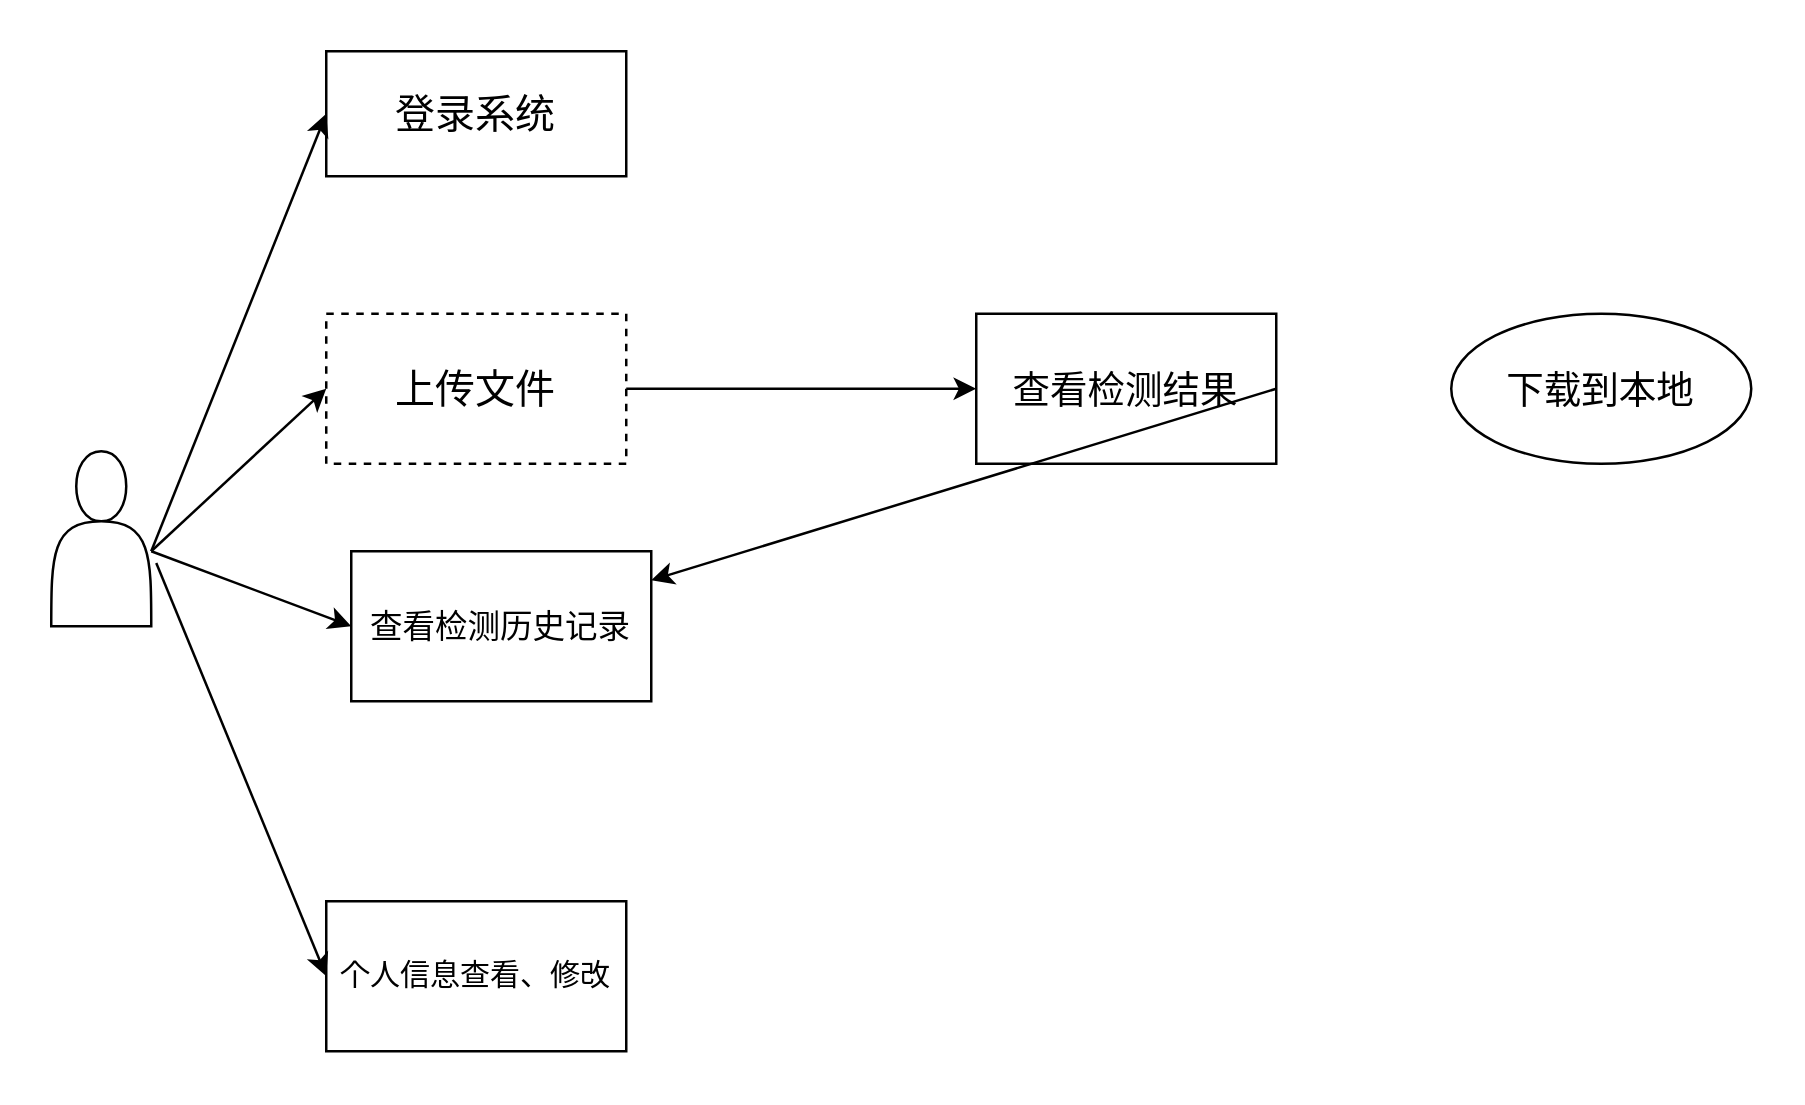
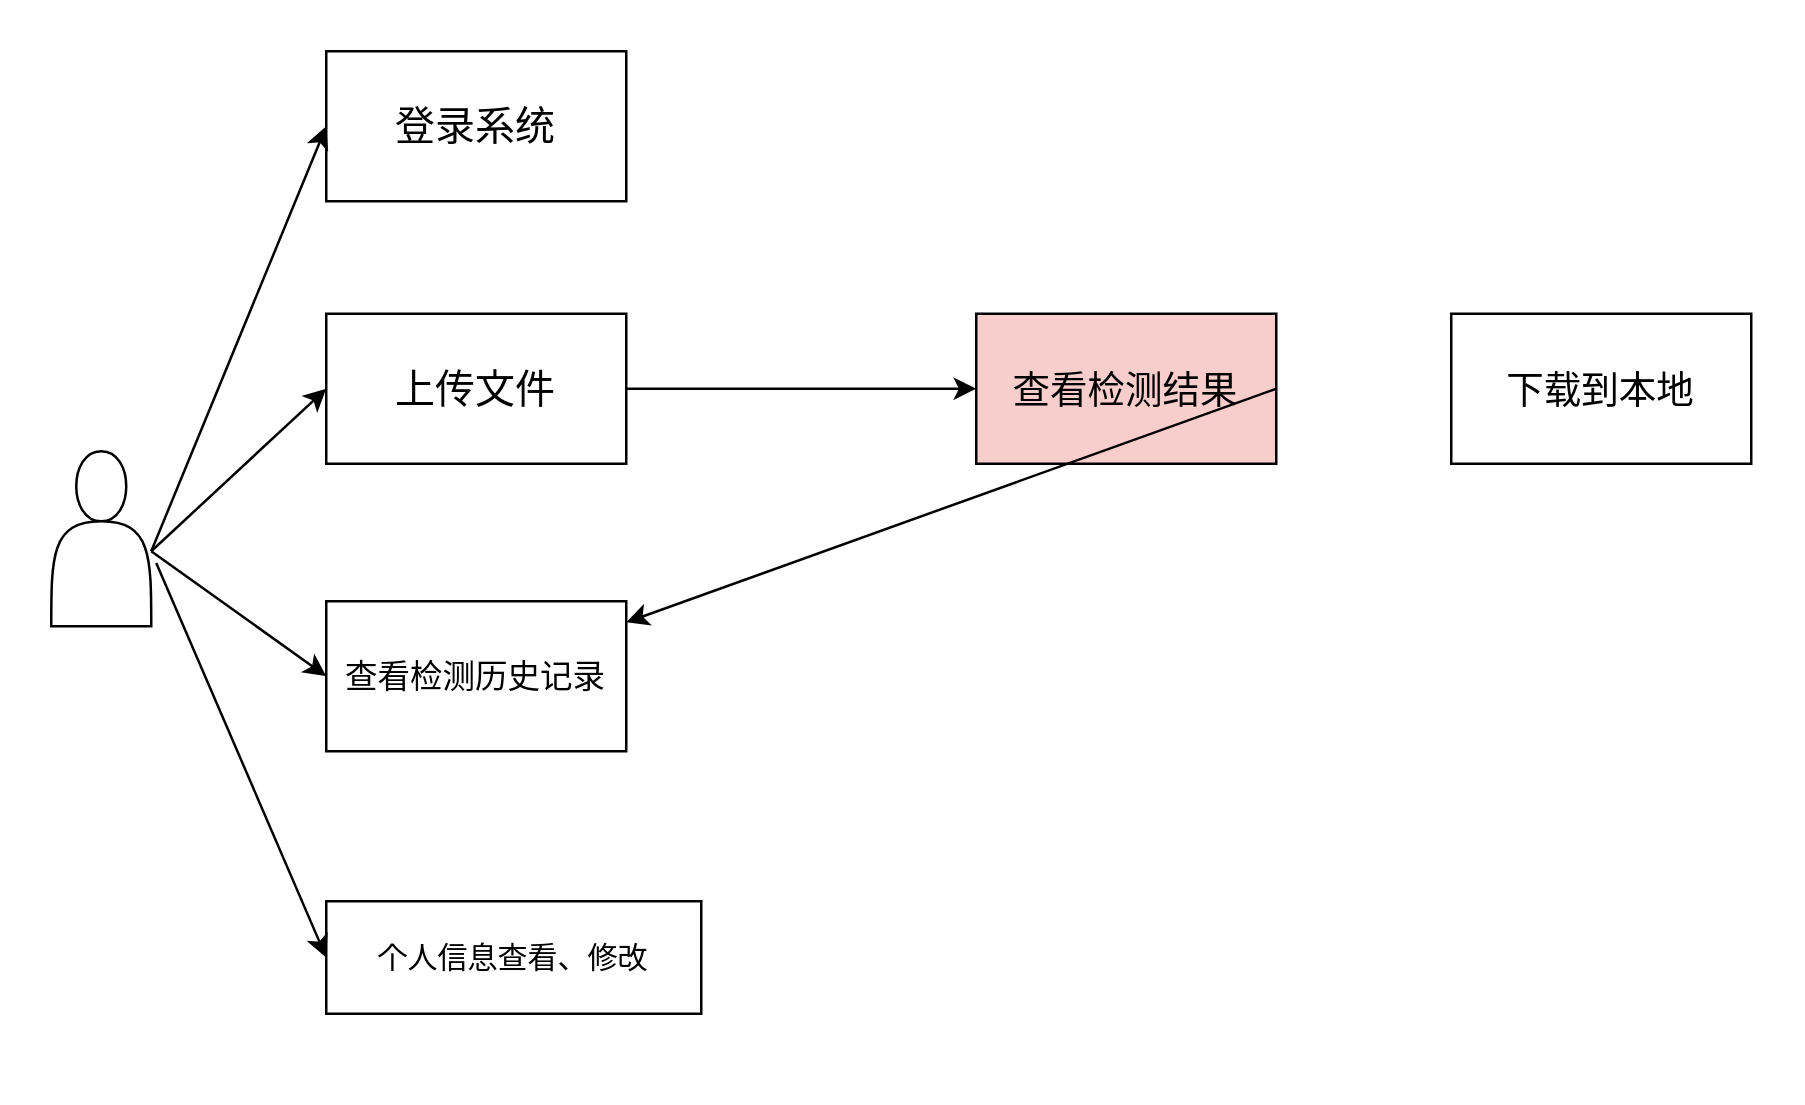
  <mxCell id="0" />
  <mxCell id="1" parent="0" />
  <mxCell id="2" value="" style="shape=actor;whiteSpace=wrap;html=1;" parent="1" vertex="1"><mxGeometry x="20" y="180" width="40" height="70" as="geometry" /></mxCell>
- <mxCell id="3" value="登录系统" style="rounded=0;whiteSpace=wrap;html=1;fontSize=16;" parent="1" vertex="1"><mxGeometry x="130" y="20" width="120" height="50" as="geometry" /></mxCell>
- <mxCell id="4" value="上传文件" style="rounded=0;whiteSpace=wrap;html=1;fontSize=16;dashed=1;" parent="1" vertex="1"><mxGeometry x="130" y="125" width="120" height="60" as="geometry" /></mxCell>
- <mxCell id="5" value="查看检测历史记录" style="rounded=0;whiteSpace=wrap;html=1;fontSize=13;" parent="1" vertex="1"><mxGeometry x="140" y="220" width="120" height="60" as="geometry" /></mxCell>
- <mxCell id="6" value="个人信息查看、修改" style="rounded=0;whiteSpace=wrap;html=1;fontSize=12;" parent="1" vertex="1"><mxGeometry x="130" y="360" width="120" height="60" as="geometry" /></mxCell>
+ <mxCell id="3" value="登录系统" style="rounded=0;whiteSpace=wrap;html=1;fontSize=16;" parent="1" vertex="1"><mxGeometry x="130" y="20" width="120" height="60" as="geometry" /></mxCell>
+ <mxCell id="4" value="上传文件" style="rounded=0;whiteSpace=wrap;html=1;fontSize=16;" parent="1" vertex="1"><mxGeometry x="130" y="125" width="120" height="60" as="geometry" /></mxCell>
+ <mxCell id="5" value="查看检测历史记录" style="rounded=0;whiteSpace=wrap;html=1;fontSize=13;" parent="1" vertex="1"><mxGeometry x="130" y="240" width="120" height="60" as="geometry" /></mxCell>
+ <mxCell id="6" value="个人信息查看、修改" style="rounded=0;whiteSpace=wrap;html=1;fontSize=12;" parent="1" vertex="1"><mxGeometry x="130" y="360" width="150" height="45" as="geometry" /></mxCell>
  <mxCell id="7" value="" style="endArrow=classic;html=1;exitX=1;exitY=0.5;exitDx=0;exitDy=0;" parent="1" source="4" edge="1"><mxGeometry width="50" height="50" relative="1" as="geometry"><mxPoint x="350" y="220" as="sourcePoint" /><mxPoint x="390" y="155" as="targetPoint" /></mxGeometry></mxCell>
- <mxCell id="8" value="查看检测结果" style="rounded=0;whiteSpace=wrap;html=1;fontSize=15;" parent="1" vertex="1"><mxGeometry x="390" y="125" width="120" height="60" as="geometry" /></mxCell>
- <mxCell id="9" value="下载到本地" style="ellipse;whiteSpace=wrap;html=1;fontSize=15;" parent="1" vertex="1"><mxGeometry x="580" y="125" width="120" height="60" as="geometry" /></mxCell>
+ <mxCell id="8" value="查看检测结果" style="rounded=0;whiteSpace=wrap;html=1;fontSize=15;fillColor=#f8cecc;" parent="1" vertex="1"><mxGeometry x="390" y="125" width="120" height="60" as="geometry" /></mxCell>
+ <mxCell id="9" value="下载到本地" style="rounded=0;whiteSpace=wrap;html=1;fontSize=15;" parent="1" vertex="1"><mxGeometry x="580" y="125" width="120" height="60" as="geometry" /></mxCell>
  <mxCell id="10" value="" style="endArrow=classic;html=1;exitX=1;exitY=0.5;exitDx=0;exitDy=0;" parent="1" source="8" target="5" edge="1"><mxGeometry width="50" height="50" relative="1" as="geometry"><mxPoint x="510" y="160" as="sourcePoint" /><mxPoint x="560" y="110" as="targetPoint" /></mxGeometry></mxCell>
  <mxCell id="11" value="" style="endArrow=classic;html=1;entryX=0;entryY=0.5;entryDx=0;entryDy=0;" parent="1" target="3" edge="1"><mxGeometry width="50" height="50" relative="1" as="geometry"><mxPoint x="60" y="220" as="sourcePoint" /><mxPoint x="110" y="170" as="targetPoint" /></mxGeometry></mxCell>
  <mxCell id="12" value="" style="endArrow=classic;html=1;entryX=0;entryY=0.5;entryDx=0;entryDy=0;" parent="1" target="4" edge="1"><mxGeometry width="50" height="50" relative="1" as="geometry"><mxPoint x="60" y="220" as="sourcePoint" /><mxPoint x="110" y="170" as="targetPoint" /></mxGeometry></mxCell>
  <mxCell id="13" value="" style="endArrow=classic;html=1;entryX=0;entryY=0.5;entryDx=0;entryDy=0;" parent="1" target="5" edge="1"><mxGeometry width="50" height="50" relative="1" as="geometry"><mxPoint x="60" y="220" as="sourcePoint" /><mxPoint x="140" y="165" as="targetPoint" /></mxGeometry></mxCell>
  <mxCell id="14" value="" style="endArrow=classic;html=1;entryX=0;entryY=0.5;entryDx=0;entryDy=0;exitX=1.05;exitY=0.638;exitDx=0;exitDy=0;exitPerimeter=0;" parent="1" source="2" target="6" edge="1"><mxGeometry width="50" height="50" relative="1" as="geometry"><mxPoint x="20" y="390" as="sourcePoint" /><mxPoint x="60" y="340" as="targetPoint" /></mxGeometry></mxCell>
